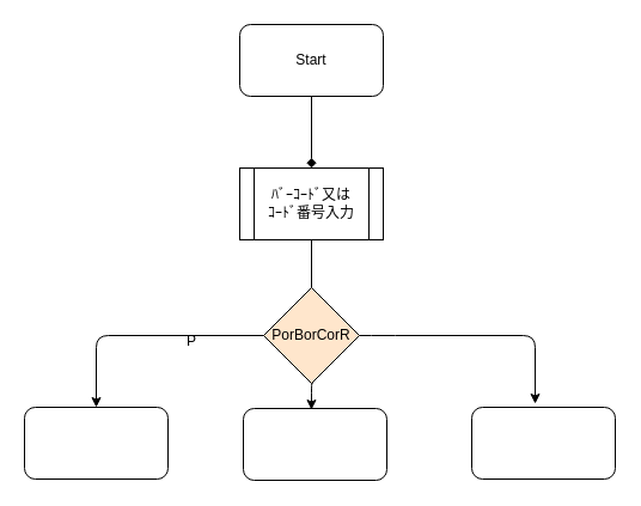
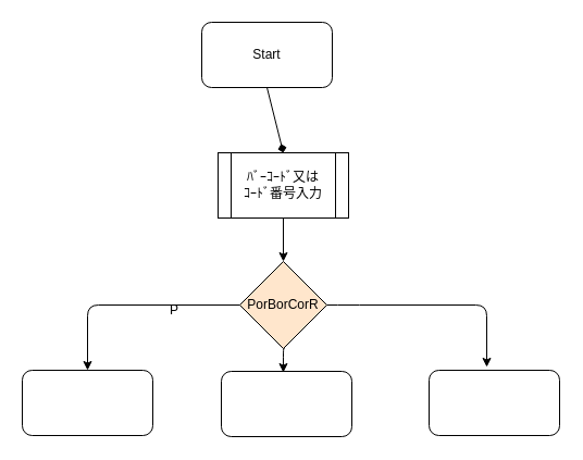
  <mxCell id="0" />
  <mxCell id="1" parent="0" />
- <mxCell id="2" value="Start" style="rounded=1;whiteSpace=wrap;html=1;" parent="1" vertex="1"><mxGeometry x="200" y="20" width="120" height="60" as="geometry" /></mxCell>
- <mxCell id="3" value="" style="edgeStyle=none;html=1;entryX=0.5;entryY=0;entryDx=0;entryDy=0;endArrow=none;" parent="1" source="4" target="5" edge="1"><mxGeometry relative="1" as="geometry"><mxPoint x="260" y="280" as="targetPoint" /></mxGeometry></mxCell>
+ <mxCell id="2" value="Start" style="rounded=1;whiteSpace=wrap;html=1;" parent="1" vertex="1"><mxGeometry x="185" y="20" width="120" height="60" as="geometry" /></mxCell>
+ <mxCell id="3" value="" style="edgeStyle=none;html=1;entryX=0.5;entryY=0;entryDx=0;entryDy=0;" parent="1" source="4" target="5" edge="1"><mxGeometry relative="1" as="geometry"><mxPoint x="260" y="280" as="targetPoint" /></mxGeometry></mxCell>
  <mxCell id="4" value="ﾊﾞｰｺｰﾄﾞ又は&lt;br&gt;ｺｰﾄﾞ番号入力" style="shape=process;whiteSpace=wrap;html=1;backgroundOutline=1;" parent="1" vertex="1"><mxGeometry x="200" y="140" width="120" height="60" as="geometry" /></mxCell>
  <mxCell id="5" value="PorBorCorR" style="rhombus;whiteSpace=wrap;html=1;fillColor=#ffe6cc;" parent="1" vertex="1"><mxGeometry x="220" y="240" width="80" height="80" as="geometry" /></mxCell>
  <mxCell id="6" value="" style="endArrow=classic;html=1;exitX=0;exitY=0.5;exitDx=0;exitDy=0;entryX=0.5;entryY=0;entryDx=0;entryDy=0;" parent="1" source="5" target="10" edge="1"><mxGeometry width="50" height="50" relative="1" as="geometry"><mxPoint x="150" y="615" as="sourcePoint" /><mxPoint x="100" y="280" as="targetPoint" /><Array as="points"><mxPoint x="80" y="280" /></Array></mxGeometry></mxCell>
  <mxCell id="7" value="" style="endArrow=classic;html=1;entryX=0.433;entryY=0.017;entryDx=0;entryDy=0;entryPerimeter=0;" parent="1" edge="1"><mxGeometry width="50" height="50" relative="1" as="geometry"><mxPoint x="261" y="320" as="sourcePoint" /><mxPoint x="259.96" y="342.02" as="targetPoint" /><Array as="points"><mxPoint x="260" y="320" /></Array></mxGeometry></mxCell>
  <mxCell id="8" value="" style="endArrow=classic;html=1;exitX=1;exitY=0.5;exitDx=0;exitDy=0;entryX=0.442;entryY=-0.05;entryDx=0;entryDy=0;entryPerimeter=0;" parent="1" source="5" target="12" edge="1"><mxGeometry width="50" height="50" relative="1" as="geometry"><mxPoint x="240" y="300" as="sourcePoint" /><mxPoint x="420" y="280" as="targetPoint" /><Array as="points"><mxPoint x="320" y="280" /><mxPoint x="447" y="280" /></Array></mxGeometry></mxCell>
  <mxCell id="9" value="" style="endArrow=diamond;html=1;entryX=0.5;entryY=0;entryDx=0;entryDy=0;exitX=0.5;exitY=1;exitDx=0;exitDy=0;" parent="1" source="2" target="4" edge="1"><mxGeometry width="50" height="50" relative="1" as="geometry"><mxPoint x="240" y="130" as="sourcePoint" /><mxPoint x="290" y="80" as="targetPoint" /></mxGeometry></mxCell>
  <mxCell id="10" value="" style="rounded=1;whiteSpace=wrap;html=1;" parent="1" vertex="1"><mxGeometry x="20" y="340" width="120" height="60" as="geometry" /></mxCell>
  <mxCell id="11" value="" style="rounded=1;whiteSpace=wrap;html=1;" parent="1" vertex="1"><mxGeometry x="203" y="341" width="120" height="60" as="geometry" /></mxCell>
  <mxCell id="12" value="" style="rounded=1;whiteSpace=wrap;html=1;" parent="1" vertex="1"><mxGeometry x="394" y="340" width="120" height="60" as="geometry" /></mxCell>
  <mxCell id="13" value="P" style="text;html=1;strokeColor=none;fillColor=none;align=center;verticalAlign=middle;whiteSpace=wrap;rounded=0;" parent="1" vertex="1"><mxGeometry x="130" y="270" width="60" height="30" as="geometry" /></mxCell>
